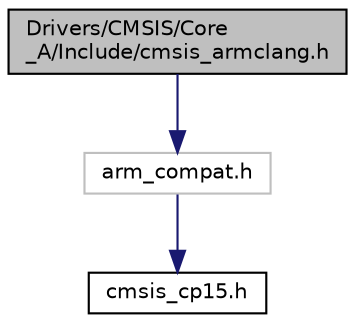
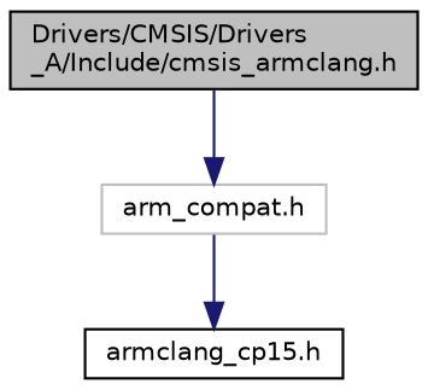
  digraph {
    node [color=black fillcolor=white fontname=Helvetica fontsize=10 shape=record style=filled]
    edge [color=midnightblue fontname=Helvetica fontsize=10 labelfontname=Helvetica labelfontsize=10 style=solid]
-   n1 [fillcolor=grey75 fontcolor=black height=0.2 label="Drivers/CMSIS/Core\l_A/Include/cmsis_armclang.h" width=0.4]
+   n1 [fillcolor=grey75 fontcolor=black height=0.2 label="Drivers/CMSIS/Drivers\l_A/Include/cmsis_armclang.h" width=0.4]
    n2 [color=grey75 height=0.2 label="arm_compat.h" width=0.4]
-   n3 [height=0.2 label="cmsis_cp15.h" width=0.4]
+   n3 [height=0.2 label="armclang_cp15.h" width=0.4]
    n1 -> n2
    n2 -> n3
  }
